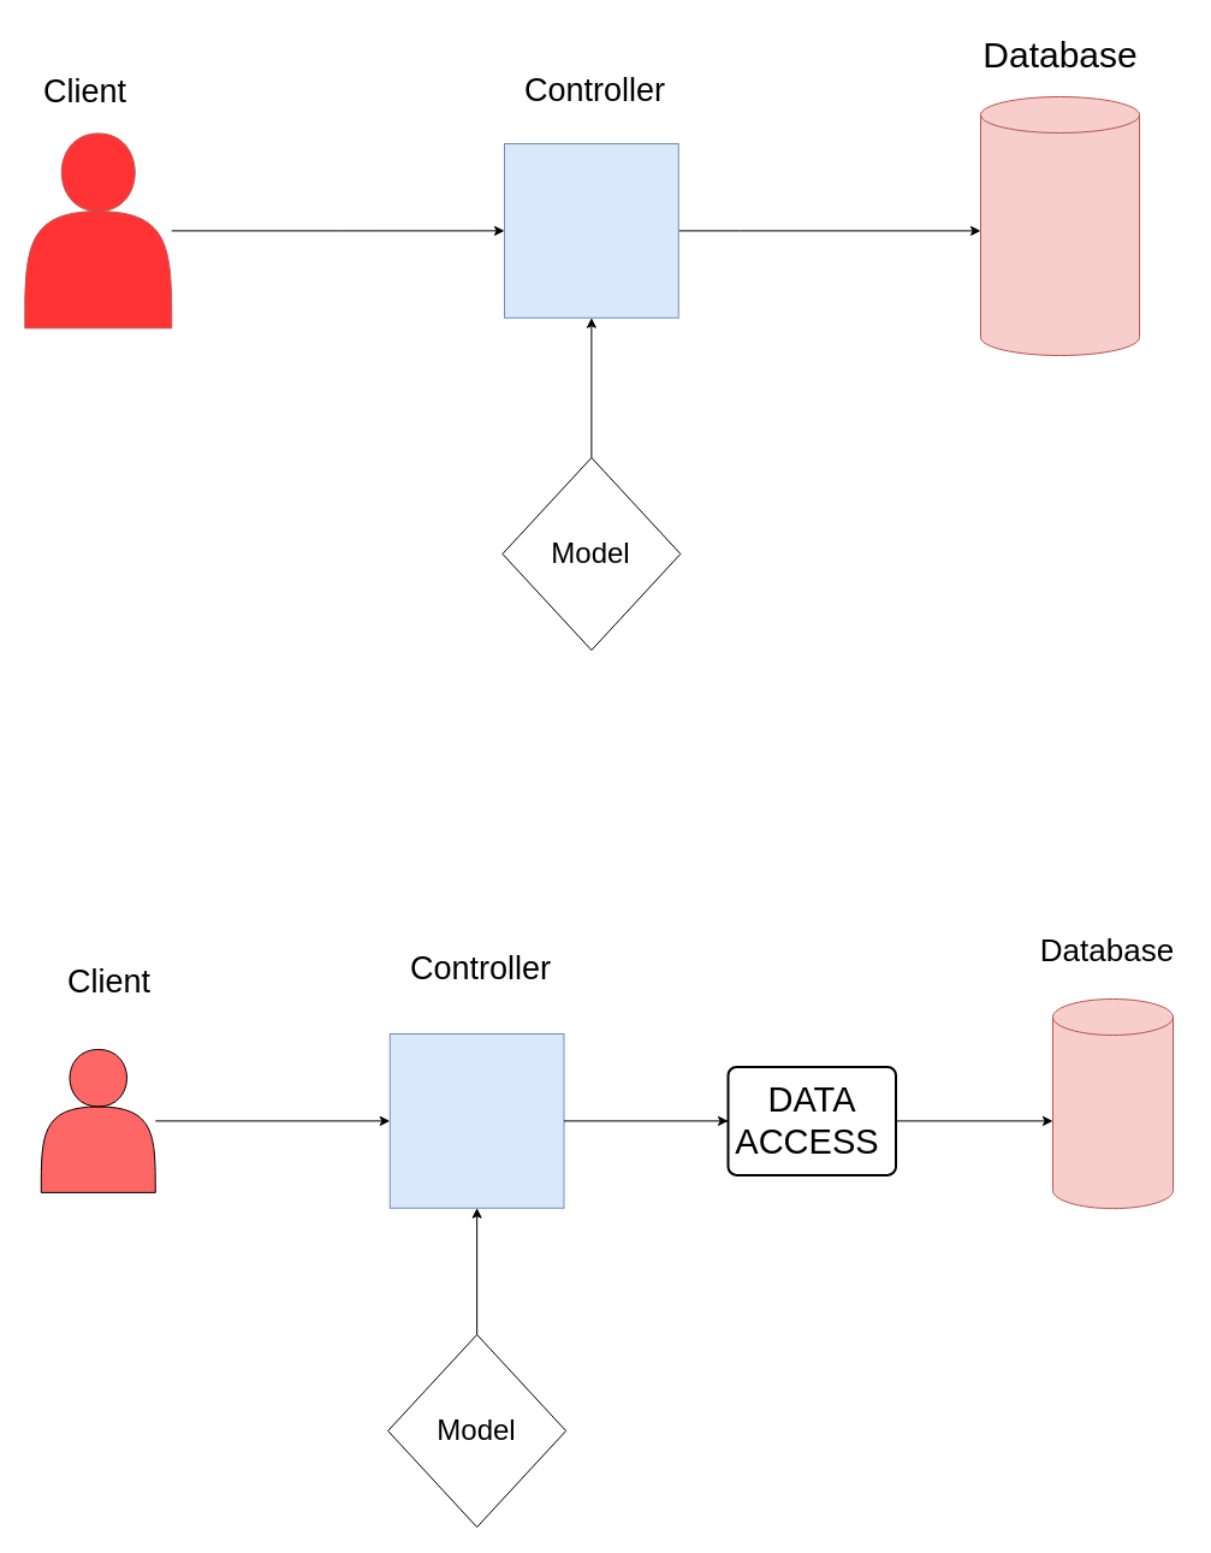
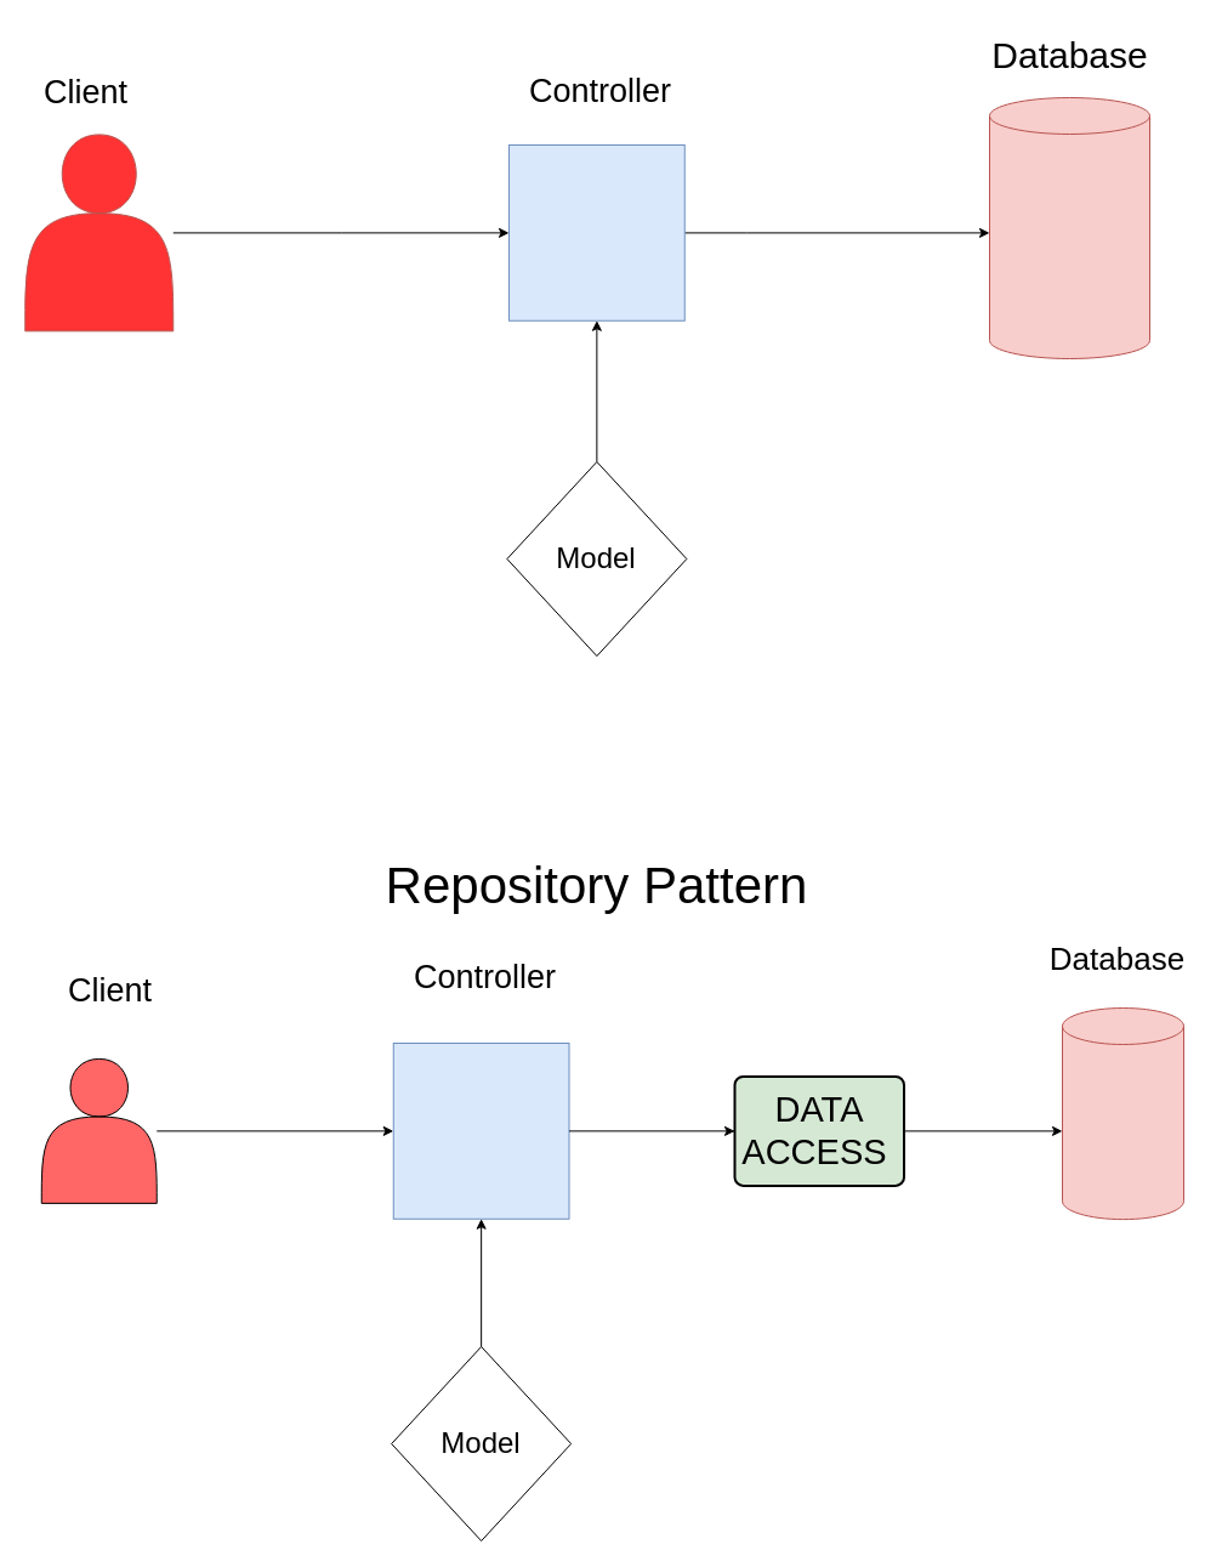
  <mxCell id="0" />
  <mxCell id="1" parent="0" />
  <mxCell id="2" style="edgeStyle=orthogonalEdgeStyle;rounded=0;orthogonalLoop=1;jettySize=auto;html=1;" edge="1" parent="1" source="3" target="4"><mxGeometry relative="1" as="geometry"><Array as="points"><mxPoint x="615" y="191" /><mxPoint x="615" y="191" /></Array></mxGeometry></mxCell>
  <mxCell id="3" value="" style="whiteSpace=wrap;html=1;aspect=fixed;fillColor=#dae8fc;strokeColor=#6c8ebf;" vertex="1" parent="1"><mxGeometry x="419" y="119" width="144.75" height="144.75" as="geometry" /></mxCell>
  <mxCell id="4" value="" style="shape=cylinder3;whiteSpace=wrap;html=1;boundedLbl=1;backgroundOutline=1;size=15;fillColor=#f8cecc;strokeColor=#b85450;" vertex="1" parent="1"><mxGeometry x="815" y="80" width="132" height="215" as="geometry" /></mxCell>
  <mxCell id="5" style="edgeStyle=orthogonalEdgeStyle;rounded=0;orthogonalLoop=1;jettySize=auto;html=1;entryX=0;entryY=0.5;entryDx=0;entryDy=0;" edge="1" parent="1" source="6" target="3"><mxGeometry relative="1" as="geometry" /></mxCell>
  <mxCell id="6" value="" style="shape=actor;whiteSpace=wrap;html=1;fillColor=#FF3333;strokeColor=#B85450;" vertex="1" parent="1"><mxGeometry x="20.25" y="110.43" width="122" height="161.88" as="geometry" /></mxCell>
  <mxCell id="7" value="Client" style="text;html=1;align=center;verticalAlign=middle;resizable=0;points=[];autosize=1;strokeColor=none;fillColor=none;fontSize=27;" vertex="1" parent="1"><mxGeometry x="25" y="51" width="90" height="50" as="geometry" /></mxCell>
  <mxCell id="8" value="Controller" style="text;html=1;align=center;verticalAlign=middle;resizable=0;points=[];autosize=1;strokeColor=none;fillColor=none;fontSize=27;" vertex="1" parent="1"><mxGeometry x="423.75" y="50" width="140" height="50" as="geometry" /></mxCell>
  <mxCell id="9" style="edgeStyle=orthogonalEdgeStyle;rounded=0;orthogonalLoop=1;jettySize=auto;html=1;" edge="1" parent="1" source="10" target="3"><mxGeometry relative="1" as="geometry" /></mxCell>
  <mxCell id="10" value="&lt;font style=&quot;font-size: 24px;&quot;&gt;Model&lt;/font&gt;" style="rhombus;whiteSpace=wrap;html=1;" vertex="1" parent="1"><mxGeometry x="417.37" y="380" width="148" height="160" as="geometry" /></mxCell>
  <mxCell id="11" value="Database" style="text;html=1;align=center;verticalAlign=middle;resizable=0;points=[];autosize=1;strokeColor=none;fillColor=none;fontSize=30;" vertex="1" parent="1"><mxGeometry x="806" y="20" width="150" height="50" as="geometry" /></mxCell>
+ <mxCell id="12" value="Repository Pattern" style="text;html=1;align=center;verticalAlign=middle;resizable=0;points=[];autosize=1;strokeColor=none;fillColor=none;fontSize=42;" vertex="1" parent="1"><mxGeometry x="306.37" y="700" width="370" height="60" as="geometry" /></mxCell>
  <mxCell id="13" style="edgeStyle=orthogonalEdgeStyle;rounded=0;orthogonalLoop=1;jettySize=auto;html=1;" edge="1" parent="1" source="23" target="15"><mxGeometry relative="1" as="geometry"><Array as="points"><mxPoint x="603.75" y="931" /><mxPoint x="603.75" y="931" /></Array></mxGeometry></mxCell>
  <mxCell id="14" value="" style="whiteSpace=wrap;html=1;aspect=fixed;fillColor=#dae8fc;strokeColor=#6c8ebf;" vertex="1" parent="1"><mxGeometry x="323.75" y="859" width="144.75" height="144.75" as="geometry" /></mxCell>
  <mxCell id="15" value="" style="shape=cylinder3;whiteSpace=wrap;html=1;boundedLbl=1;backgroundOutline=1;size=15;fillColor=#f8cecc;strokeColor=#b85450;" vertex="1" parent="1"><mxGeometry x="875" y="830" width="100" height="174.12" as="geometry" /></mxCell>
  <mxCell id="16" style="edgeStyle=orthogonalEdgeStyle;rounded=0;orthogonalLoop=1;jettySize=auto;html=1;entryX=0;entryY=0.5;entryDx=0;entryDy=0;" edge="1" parent="1" source="17" target="14"><mxGeometry relative="1" as="geometry" /></mxCell>
  <mxCell id="17" value="" style="shape=actor;whiteSpace=wrap;html=1;shadow=0;gradientColor=none;fillColor=#FF6666;" vertex="1" parent="1"><mxGeometry x="33.75" y="871.88" width="95" height="119" as="geometry" /></mxCell>
  <mxCell id="18" value="Client" style="text;html=1;align=center;verticalAlign=middle;resizable=0;points=[];autosize=1;strokeColor=none;fillColor=none;fontSize=27;" vertex="1" parent="1"><mxGeometry x="44.75" y="791" width="90" height="50" as="geometry" /></mxCell>
  <mxCell id="19" value="Controller" style="text;html=1;align=center;verticalAlign=middle;resizable=0;points=[];autosize=1;strokeColor=none;fillColor=none;fontSize=27;" vertex="1" parent="1"><mxGeometry x="328.5" y="780" width="140" height="50" as="geometry" /></mxCell>
  <mxCell id="20" style="edgeStyle=orthogonalEdgeStyle;rounded=0;orthogonalLoop=1;jettySize=auto;html=1;entryX=0.5;entryY=1;entryDx=0;entryDy=0;" edge="1" parent="1" source="21" target="14"><mxGeometry relative="1" as="geometry" /></mxCell>
  <mxCell id="21" value="&lt;font style=&quot;font-size: 24px;&quot;&gt;Model&lt;/font&gt;" style="rhombus;whiteSpace=wrap;html=1;" vertex="1" parent="1"><mxGeometry x="322.13" y="1109" width="148" height="160" as="geometry" /></mxCell>
  <mxCell id="22" value="" style="edgeStyle=orthogonalEdgeStyle;rounded=0;orthogonalLoop=1;jettySize=auto;html=1;" edge="1" parent="1" source="14" target="23"><mxGeometry relative="1" as="geometry"><Array as="points" /><mxPoint x="469" y="931" as="sourcePoint" /><mxPoint x="745" y="931" as="targetPoint" /></mxGeometry></mxCell>
- <mxCell id="23" value="&lt;font style=&quot;font-size: 29px;&quot;&gt;DATA ACCESS&amp;nbsp;&lt;/font&gt;" style="rounded=1;whiteSpace=wrap;html=1;absoluteArcSize=1;arcSize=14;strokeWidth=2;" vertex="1" parent="1"><mxGeometry x="605" y="886.38" width="139.5" height="90" as="geometry" /></mxCell>
+ <mxCell id="23" value="&lt;font style=&quot;font-size: 29px;&quot;&gt;DATA ACCESS&amp;nbsp;&lt;/font&gt;" style="rounded=1;whiteSpace=wrap;html=1;absoluteArcSize=1;arcSize=14;strokeWidth=2;fillColor=#d5e8d4;" vertex="1" parent="1"><mxGeometry x="605" y="886.38" width="139.5" height="90" as="geometry" /></mxCell>
  <mxCell id="24" value="Database" style="text;html=1;align=center;verticalAlign=middle;resizable=0;points=[];autosize=1;strokeColor=none;fillColor=none;fontSize=26;" vertex="1" parent="1"><mxGeometry x="855" y="770" width="130" height="40" as="geometry" /></mxCell>
